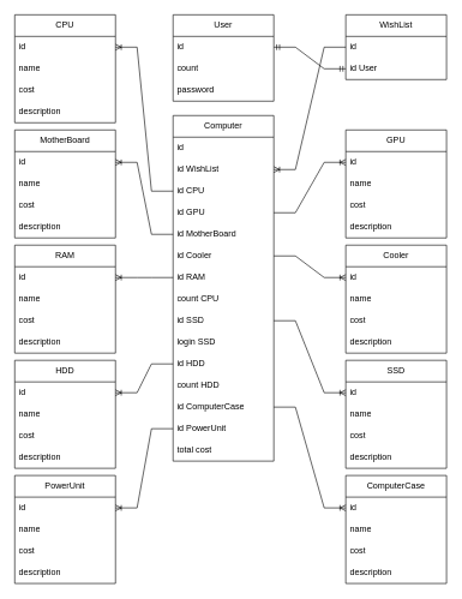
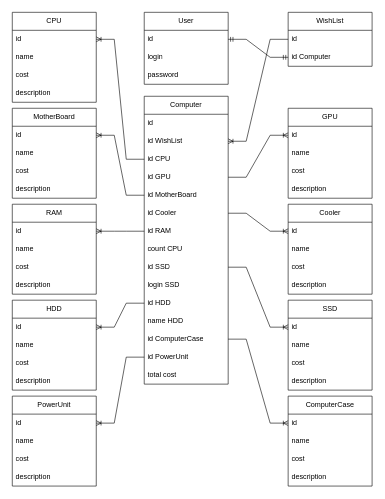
  <mxCell id="0" />
  <mxCell id="1" parent="0" />
  <mxCell id="2" value="Computer" style="swimlane;fontStyle=0;childLayout=stackLayout;horizontal=1;startSize=30;horizontalStack=0;resizeParent=1;resizeParentMax=0;resizeLast=0;collapsible=1;marginBottom=0;whiteSpace=wrap;html=1;" parent="1" vertex="1"><mxGeometry x="240" y="160" width="140" height="480" as="geometry"><mxRectangle x="550" y="140" width="90" height="30" as="alternateBounds" /></mxGeometry></mxCell>
  <mxCell id="3" value="id" style="text;strokeColor=none;fillColor=none;align=left;verticalAlign=middle;spacingLeft=4;spacingRight=4;overflow=hidden;points=[[0,0.5],[1,0.5]];portConstraint=eastwest;rotatable=0;whiteSpace=wrap;html=1;" parent="2" vertex="1"><mxGeometry y="30" width="140" height="30" as="geometry" /></mxCell>
  <mxCell id="4" value="id WishList" style="text;strokeColor=none;fillColor=none;align=left;verticalAlign=middle;spacingLeft=4;spacingRight=4;overflow=hidden;points=[[0,0.5],[1,0.5]];portConstraint=eastwest;rotatable=0;whiteSpace=wrap;html=1;" vertex="1" parent="2"><mxGeometry y="60" width="140" height="30" as="geometry" /></mxCell>
  <mxCell id="5" value="id CPU" style="text;strokeColor=none;fillColor=none;align=left;verticalAlign=middle;spacingLeft=4;spacingRight=4;overflow=hidden;points=[[0,0.5],[1,0.5]];portConstraint=eastwest;rotatable=0;whiteSpace=wrap;html=1;" parent="2" vertex="1"><mxGeometry y="90" width="140" height="30" as="geometry" /></mxCell>
  <mxCell id="6" value="id GPU" style="text;strokeColor=none;fillColor=none;align=left;verticalAlign=middle;spacingLeft=4;spacingRight=4;overflow=hidden;points=[[0,0.5],[1,0.5]];portConstraint=eastwest;rotatable=0;whiteSpace=wrap;html=1;" parent="2" vertex="1"><mxGeometry y="120" width="140" height="30" as="geometry" /></mxCell>
  <mxCell id="7" value="id MotherBoard" style="text;strokeColor=none;fillColor=none;align=left;verticalAlign=middle;spacingLeft=4;spacingRight=4;overflow=hidden;points=[[0,0.5],[1,0.5]];portConstraint=eastwest;rotatable=0;whiteSpace=wrap;html=1;" parent="2" vertex="1"><mxGeometry y="150" width="140" height="30" as="geometry" /></mxCell>
  <mxCell id="8" value="id Cooler" style="text;strokeColor=none;fillColor=none;align=left;verticalAlign=middle;spacingLeft=4;spacingRight=4;overflow=hidden;points=[[0,0.5],[1,0.5]];portConstraint=eastwest;rotatable=0;whiteSpace=wrap;html=1;" parent="2" vertex="1"><mxGeometry y="180" width="140" height="30" as="geometry" /></mxCell>
  <mxCell id="9" value="id RAM" style="text;strokeColor=none;fillColor=none;align=left;verticalAlign=middle;spacingLeft=4;spacingRight=4;overflow=hidden;points=[[0,0.5],[1,0.5]];portConstraint=eastwest;rotatable=0;whiteSpace=wrap;html=1;" parent="2" vertex="1"><mxGeometry y="210" width="140" height="30" as="geometry" /></mxCell>
  <mxCell id="10" value="count CPU" style="text;strokeColor=none;fillColor=none;align=left;verticalAlign=middle;spacingLeft=4;spacingRight=4;overflow=hidden;points=[[0,0.5],[1,0.5]];portConstraint=eastwest;rotatable=0;whiteSpace=wrap;html=1;" parent="2" vertex="1"><mxGeometry y="240" width="140" height="30" as="geometry" /></mxCell>
  <mxCell id="11" value="id SSD" style="text;strokeColor=none;fillColor=none;align=left;verticalAlign=middle;spacingLeft=4;spacingRight=4;overflow=hidden;points=[[0,0.5],[1,0.5]];portConstraint=eastwest;rotatable=0;whiteSpace=wrap;html=1;" parent="2" vertex="1"><mxGeometry y="270" width="140" height="30" as="geometry" /></mxCell>
  <mxCell id="12" value="login SSD" style="text;strokeColor=none;fillColor=none;align=left;verticalAlign=middle;spacingLeft=4;spacingRight=4;overflow=hidden;points=[[0,0.5],[1,0.5]];portConstraint=eastwest;rotatable=0;whiteSpace=wrap;html=1;" parent="2" vertex="1"><mxGeometry y="300" width="140" height="30" as="geometry" /></mxCell>
  <mxCell id="13" value="id HDD" style="text;strokeColor=none;fillColor=none;align=left;verticalAlign=middle;spacingLeft=4;spacingRight=4;overflow=hidden;points=[[0,0.5],[1,0.5]];portConstraint=eastwest;rotatable=0;whiteSpace=wrap;html=1;" parent="2" vertex="1"><mxGeometry y="330" width="140" height="30" as="geometry" /></mxCell>
- <mxCell id="14" value="count HDD" style="text;strokeColor=none;fillColor=none;align=left;verticalAlign=middle;spacingLeft=4;spacingRight=4;overflow=hidden;points=[[0,0.5],[1,0.5]];portConstraint=eastwest;rotatable=0;whiteSpace=wrap;html=1;" parent="2" vertex="1"><mxGeometry y="360" width="140" height="30" as="geometry" /></mxCell>
+ <mxCell id="14" value="name HDD" style="text;strokeColor=none;fillColor=none;align=left;verticalAlign=middle;spacingLeft=4;spacingRight=4;overflow=hidden;points=[[0,0.5],[1,0.5]];portConstraint=eastwest;rotatable=0;whiteSpace=wrap;html=1;" parent="2" vertex="1"><mxGeometry y="360" width="140" height="30" as="geometry" /></mxCell>
  <mxCell id="15" value="id ComputerCase" style="text;strokeColor=none;fillColor=none;align=left;verticalAlign=middle;spacingLeft=4;spacingRight=4;overflow=hidden;points=[[0,0.5],[1,0.5]];portConstraint=eastwest;rotatable=0;whiteSpace=wrap;html=1;" parent="2" vertex="1"><mxGeometry y="390" width="140" height="30" as="geometry" /></mxCell>
  <mxCell id="16" value="id PowerUnit" style="text;strokeColor=none;fillColor=none;align=left;verticalAlign=middle;spacingLeft=4;spacingRight=4;overflow=hidden;points=[[0,0.5],[1,0.5]];portConstraint=eastwest;rotatable=0;whiteSpace=wrap;html=1;" parent="2" vertex="1"><mxGeometry y="420" width="140" height="30" as="geometry" /></mxCell>
  <mxCell id="17" value="total cost" style="text;strokeColor=none;fillColor=none;align=left;verticalAlign=middle;spacingLeft=4;spacingRight=4;overflow=hidden;points=[[0,0.5],[1,0.5]];portConstraint=eastwest;rotatable=0;whiteSpace=wrap;html=1;" parent="2" vertex="1"><mxGeometry y="450" width="140" height="30" as="geometry" /></mxCell>
  <mxCell id="18" value="CPU" style="swimlane;fontStyle=0;childLayout=stackLayout;horizontal=1;startSize=30;horizontalStack=0;resizeParent=1;resizeParentMax=0;resizeLast=0;collapsible=1;marginBottom=0;whiteSpace=wrap;html=1;" parent="1" vertex="1"><mxGeometry x="20" y="20" width="140" height="150" as="geometry" /></mxCell>
  <mxCell id="19" value="id" style="text;strokeColor=none;fillColor=none;align=left;verticalAlign=middle;spacingLeft=4;spacingRight=4;overflow=hidden;points=[[0,0.5],[1,0.5]];portConstraint=eastwest;rotatable=0;whiteSpace=wrap;html=1;" parent="18" vertex="1"><mxGeometry y="30" width="140" height="30" as="geometry" /></mxCell>
  <mxCell id="20" value="name" style="text;strokeColor=none;fillColor=none;align=left;verticalAlign=middle;spacingLeft=4;spacingRight=4;overflow=hidden;points=[[0,0.5],[1,0.5]];portConstraint=eastwest;rotatable=0;whiteSpace=wrap;html=1;" parent="18" vertex="1"><mxGeometry y="60" width="140" height="30" as="geometry" /></mxCell>
  <mxCell id="21" value="cost" style="text;strokeColor=none;fillColor=none;align=left;verticalAlign=middle;spacingLeft=4;spacingRight=4;overflow=hidden;points=[[0,0.5],[1,0.5]];portConstraint=eastwest;rotatable=0;whiteSpace=wrap;html=1;" parent="18" vertex="1"><mxGeometry y="90" width="140" height="30" as="geometry" /></mxCell>
  <mxCell id="22" value="description" style="text;strokeColor=none;fillColor=none;align=left;verticalAlign=middle;spacingLeft=4;spacingRight=4;overflow=hidden;points=[[0,0.5],[1,0.5]];portConstraint=eastwest;rotatable=0;whiteSpace=wrap;html=1;" parent="18" vertex="1"><mxGeometry y="120" width="140" height="30" as="geometry" /></mxCell>
  <mxCell id="23" value="GPU" style="swimlane;fontStyle=0;childLayout=stackLayout;horizontal=1;startSize=30;horizontalStack=0;resizeParent=1;resizeParentMax=0;resizeLast=0;collapsible=1;marginBottom=0;whiteSpace=wrap;html=1;" parent="1" vertex="1"><mxGeometry x="480" y="180" width="140" height="150" as="geometry" /></mxCell>
  <mxCell id="24" value="id" style="text;strokeColor=none;fillColor=none;align=left;verticalAlign=middle;spacingLeft=4;spacingRight=4;overflow=hidden;points=[[0,0.5],[1,0.5]];portConstraint=eastwest;rotatable=0;whiteSpace=wrap;html=1;" parent="23" vertex="1"><mxGeometry y="30" width="140" height="30" as="geometry" /></mxCell>
  <mxCell id="25" value="name" style="text;strokeColor=none;fillColor=none;align=left;verticalAlign=middle;spacingLeft=4;spacingRight=4;overflow=hidden;points=[[0,0.5],[1,0.5]];portConstraint=eastwest;rotatable=0;whiteSpace=wrap;html=1;" parent="23" vertex="1"><mxGeometry y="60" width="140" height="30" as="geometry" /></mxCell>
  <mxCell id="26" value="cost" style="text;strokeColor=none;fillColor=none;align=left;verticalAlign=middle;spacingLeft=4;spacingRight=4;overflow=hidden;points=[[0,0.5],[1,0.5]];portConstraint=eastwest;rotatable=0;whiteSpace=wrap;html=1;" parent="23" vertex="1"><mxGeometry y="90" width="140" height="30" as="geometry" /></mxCell>
  <mxCell id="27" value="description" style="text;strokeColor=none;fillColor=none;align=left;verticalAlign=middle;spacingLeft=4;spacingRight=4;overflow=hidden;points=[[0,0.5],[1,0.5]];portConstraint=eastwest;rotatable=0;whiteSpace=wrap;html=1;" parent="23" vertex="1"><mxGeometry y="120" width="140" height="30" as="geometry" /></mxCell>
  <mxCell id="28" value="MotherBoard" style="swimlane;fontStyle=0;childLayout=stackLayout;horizontal=1;startSize=30;horizontalStack=0;resizeParent=1;resizeParentMax=0;resizeLast=0;collapsible=1;marginBottom=0;whiteSpace=wrap;html=1;" parent="1" vertex="1"><mxGeometry x="20" y="180" width="140" height="150" as="geometry" /></mxCell>
  <mxCell id="29" value="id" style="text;strokeColor=none;fillColor=none;align=left;verticalAlign=middle;spacingLeft=4;spacingRight=4;overflow=hidden;points=[[0,0.5],[1,0.5]];portConstraint=eastwest;rotatable=0;whiteSpace=wrap;html=1;" parent="28" vertex="1"><mxGeometry y="30" width="140" height="30" as="geometry" /></mxCell>
  <mxCell id="30" value="name" style="text;strokeColor=none;fillColor=none;align=left;verticalAlign=middle;spacingLeft=4;spacingRight=4;overflow=hidden;points=[[0,0.5],[1,0.5]];portConstraint=eastwest;rotatable=0;whiteSpace=wrap;html=1;" parent="28" vertex="1"><mxGeometry y="60" width="140" height="30" as="geometry" /></mxCell>
  <mxCell id="31" value="cost" style="text;strokeColor=none;fillColor=none;align=left;verticalAlign=middle;spacingLeft=4;spacingRight=4;overflow=hidden;points=[[0,0.5],[1,0.5]];portConstraint=eastwest;rotatable=0;whiteSpace=wrap;html=1;" parent="28" vertex="1"><mxGeometry y="90" width="140" height="30" as="geometry" /></mxCell>
  <mxCell id="32" value="description" style="text;strokeColor=none;fillColor=none;align=left;verticalAlign=middle;spacingLeft=4;spacingRight=4;overflow=hidden;points=[[0,0.5],[1,0.5]];portConstraint=eastwest;rotatable=0;whiteSpace=wrap;html=1;" parent="28" vertex="1"><mxGeometry y="120" width="140" height="30" as="geometry" /></mxCell>
  <mxCell id="33" value="Cooler" style="swimlane;fontStyle=0;childLayout=stackLayout;horizontal=1;startSize=30;horizontalStack=0;resizeParent=1;resizeParentMax=0;resizeLast=0;collapsible=1;marginBottom=0;whiteSpace=wrap;html=1;" parent="1" vertex="1"><mxGeometry x="480" y="340" width="140" height="150" as="geometry" /></mxCell>
  <mxCell id="34" value="id" style="text;strokeColor=none;fillColor=none;align=left;verticalAlign=middle;spacingLeft=4;spacingRight=4;overflow=hidden;points=[[0,0.5],[1,0.5]];portConstraint=eastwest;rotatable=0;whiteSpace=wrap;html=1;" parent="33" vertex="1"><mxGeometry y="30" width="140" height="30" as="geometry" /></mxCell>
  <mxCell id="35" value="name" style="text;strokeColor=none;fillColor=none;align=left;verticalAlign=middle;spacingLeft=4;spacingRight=4;overflow=hidden;points=[[0,0.5],[1,0.5]];portConstraint=eastwest;rotatable=0;whiteSpace=wrap;html=1;" parent="33" vertex="1"><mxGeometry y="60" width="140" height="30" as="geometry" /></mxCell>
  <mxCell id="36" value="cost" style="text;strokeColor=none;fillColor=none;align=left;verticalAlign=middle;spacingLeft=4;spacingRight=4;overflow=hidden;points=[[0,0.5],[1,0.5]];portConstraint=eastwest;rotatable=0;whiteSpace=wrap;html=1;" parent="33" vertex="1"><mxGeometry y="90" width="140" height="30" as="geometry" /></mxCell>
  <mxCell id="37" value="description" style="text;strokeColor=none;fillColor=none;align=left;verticalAlign=middle;spacingLeft=4;spacingRight=4;overflow=hidden;points=[[0,0.5],[1,0.5]];portConstraint=eastwest;rotatable=0;whiteSpace=wrap;html=1;" parent="33" vertex="1"><mxGeometry y="120" width="140" height="30" as="geometry" /></mxCell>
  <mxCell id="38" value="RAM" style="swimlane;fontStyle=0;childLayout=stackLayout;horizontal=1;startSize=30;horizontalStack=0;resizeParent=1;resizeParentMax=0;resizeLast=0;collapsible=1;marginBottom=0;whiteSpace=wrap;html=1;" parent="1" vertex="1"><mxGeometry x="20" y="340" width="140" height="150" as="geometry" /></mxCell>
  <mxCell id="39" value="id" style="text;strokeColor=none;fillColor=none;align=left;verticalAlign=middle;spacingLeft=4;spacingRight=4;overflow=hidden;points=[[0,0.5],[1,0.5]];portConstraint=eastwest;rotatable=0;whiteSpace=wrap;html=1;" parent="38" vertex="1"><mxGeometry y="30" width="140" height="30" as="geometry" /></mxCell>
  <mxCell id="40" value="name" style="text;strokeColor=none;fillColor=none;align=left;verticalAlign=middle;spacingLeft=4;spacingRight=4;overflow=hidden;points=[[0,0.5],[1,0.5]];portConstraint=eastwest;rotatable=0;whiteSpace=wrap;html=1;" parent="38" vertex="1"><mxGeometry y="60" width="140" height="30" as="geometry" /></mxCell>
  <mxCell id="41" value="cost" style="text;strokeColor=none;fillColor=none;align=left;verticalAlign=middle;spacingLeft=4;spacingRight=4;overflow=hidden;points=[[0,0.5],[1,0.5]];portConstraint=eastwest;rotatable=0;whiteSpace=wrap;html=1;" parent="38" vertex="1"><mxGeometry y="90" width="140" height="30" as="geometry" /></mxCell>
  <mxCell id="42" value="description" style="text;strokeColor=none;fillColor=none;align=left;verticalAlign=middle;spacingLeft=4;spacingRight=4;overflow=hidden;points=[[0,0.5],[1,0.5]];portConstraint=eastwest;rotatable=0;whiteSpace=wrap;html=1;" parent="38" vertex="1"><mxGeometry y="120" width="140" height="30" as="geometry" /></mxCell>
  <mxCell id="43" value="SSD" style="swimlane;fontStyle=0;childLayout=stackLayout;horizontal=1;startSize=30;horizontalStack=0;resizeParent=1;resizeParentMax=0;resizeLast=0;collapsible=1;marginBottom=0;whiteSpace=wrap;html=1;" parent="1" vertex="1"><mxGeometry x="480" y="500" width="140" height="150" as="geometry" /></mxCell>
  <mxCell id="44" value="id" style="text;strokeColor=none;fillColor=none;align=left;verticalAlign=middle;spacingLeft=4;spacingRight=4;overflow=hidden;points=[[0,0.5],[1,0.5]];portConstraint=eastwest;rotatable=0;whiteSpace=wrap;html=1;" parent="43" vertex="1"><mxGeometry y="30" width="140" height="30" as="geometry" /></mxCell>
  <mxCell id="45" value="name" style="text;strokeColor=none;fillColor=none;align=left;verticalAlign=middle;spacingLeft=4;spacingRight=4;overflow=hidden;points=[[0,0.5],[1,0.5]];portConstraint=eastwest;rotatable=0;whiteSpace=wrap;html=1;" parent="43" vertex="1"><mxGeometry y="60" width="140" height="30" as="geometry" /></mxCell>
  <mxCell id="46" value="cost" style="text;strokeColor=none;fillColor=none;align=left;verticalAlign=middle;spacingLeft=4;spacingRight=4;overflow=hidden;points=[[0,0.5],[1,0.5]];portConstraint=eastwest;rotatable=0;whiteSpace=wrap;html=1;" parent="43" vertex="1"><mxGeometry y="90" width="140" height="30" as="geometry" /></mxCell>
  <mxCell id="47" value="description" style="text;strokeColor=none;fillColor=none;align=left;verticalAlign=middle;spacingLeft=4;spacingRight=4;overflow=hidden;points=[[0,0.5],[1,0.5]];portConstraint=eastwest;rotatable=0;whiteSpace=wrap;html=1;" parent="43" vertex="1"><mxGeometry y="120" width="140" height="30" as="geometry" /></mxCell>
  <mxCell id="48" value="HDD" style="swimlane;fontStyle=0;childLayout=stackLayout;horizontal=1;startSize=30;horizontalStack=0;resizeParent=1;resizeParentMax=0;resizeLast=0;collapsible=1;marginBottom=0;whiteSpace=wrap;html=1;" parent="1" vertex="1"><mxGeometry x="20" y="500" width="140" height="150" as="geometry" /></mxCell>
  <mxCell id="49" value="id" style="text;strokeColor=none;fillColor=none;align=left;verticalAlign=middle;spacingLeft=4;spacingRight=4;overflow=hidden;points=[[0,0.5],[1,0.5]];portConstraint=eastwest;rotatable=0;whiteSpace=wrap;html=1;" parent="48" vertex="1"><mxGeometry y="30" width="140" height="30" as="geometry" /></mxCell>
  <mxCell id="50" value="name" style="text;strokeColor=none;fillColor=none;align=left;verticalAlign=middle;spacingLeft=4;spacingRight=4;overflow=hidden;points=[[0,0.5],[1,0.5]];portConstraint=eastwest;rotatable=0;whiteSpace=wrap;html=1;" parent="48" vertex="1"><mxGeometry y="60" width="140" height="30" as="geometry" /></mxCell>
  <mxCell id="51" value="cost" style="text;strokeColor=none;fillColor=none;align=left;verticalAlign=middle;spacingLeft=4;spacingRight=4;overflow=hidden;points=[[0,0.5],[1,0.5]];portConstraint=eastwest;rotatable=0;whiteSpace=wrap;html=1;" parent="48" vertex="1"><mxGeometry y="90" width="140" height="30" as="geometry" /></mxCell>
  <mxCell id="52" value="description" style="text;strokeColor=none;fillColor=none;align=left;verticalAlign=middle;spacingLeft=4;spacingRight=4;overflow=hidden;points=[[0,0.5],[1,0.5]];portConstraint=eastwest;rotatable=0;whiteSpace=wrap;html=1;" parent="48" vertex="1"><mxGeometry y="120" width="140" height="30" as="geometry" /></mxCell>
  <mxCell id="53" value="ComputerCase" style="swimlane;fontStyle=0;childLayout=stackLayout;horizontal=1;startSize=30;horizontalStack=0;resizeParent=1;resizeParentMax=0;resizeLast=0;collapsible=1;marginBottom=0;whiteSpace=wrap;html=1;" parent="1" vertex="1"><mxGeometry x="480" y="660" width="140" height="150" as="geometry" /></mxCell>
  <mxCell id="54" value="id" style="text;strokeColor=none;fillColor=none;align=left;verticalAlign=middle;spacingLeft=4;spacingRight=4;overflow=hidden;points=[[0,0.5],[1,0.5]];portConstraint=eastwest;rotatable=0;whiteSpace=wrap;html=1;" parent="53" vertex="1"><mxGeometry y="30" width="140" height="30" as="geometry" /></mxCell>
  <mxCell id="55" value="name" style="text;strokeColor=none;fillColor=none;align=left;verticalAlign=middle;spacingLeft=4;spacingRight=4;overflow=hidden;points=[[0,0.5],[1,0.5]];portConstraint=eastwest;rotatable=0;whiteSpace=wrap;html=1;" parent="53" vertex="1"><mxGeometry y="60" width="140" height="30" as="geometry" /></mxCell>
  <mxCell id="56" value="cost" style="text;strokeColor=none;fillColor=none;align=left;verticalAlign=middle;spacingLeft=4;spacingRight=4;overflow=hidden;points=[[0,0.5],[1,0.5]];portConstraint=eastwest;rotatable=0;whiteSpace=wrap;html=1;" parent="53" vertex="1"><mxGeometry y="90" width="140" height="30" as="geometry" /></mxCell>
  <mxCell id="57" value="description" style="text;strokeColor=none;fillColor=none;align=left;verticalAlign=middle;spacingLeft=4;spacingRight=4;overflow=hidden;points=[[0,0.5],[1,0.5]];portConstraint=eastwest;rotatable=0;whiteSpace=wrap;html=1;" parent="53" vertex="1"><mxGeometry y="120" width="140" height="30" as="geometry" /></mxCell>
  <mxCell id="58" value="PowerUnit" style="swimlane;fontStyle=0;childLayout=stackLayout;horizontal=1;startSize=30;horizontalStack=0;resizeParent=1;resizeParentMax=0;resizeLast=0;collapsible=1;marginBottom=0;whiteSpace=wrap;html=1;" parent="1" vertex="1"><mxGeometry x="20" y="660" width="140" height="150" as="geometry" /></mxCell>
  <mxCell id="59" value="id" style="text;strokeColor=none;fillColor=none;align=left;verticalAlign=middle;spacingLeft=4;spacingRight=4;overflow=hidden;points=[[0,0.5],[1,0.5]];portConstraint=eastwest;rotatable=0;whiteSpace=wrap;html=1;" parent="58" vertex="1"><mxGeometry y="30" width="140" height="30" as="geometry" /></mxCell>
  <mxCell id="60" value="name" style="text;strokeColor=none;fillColor=none;align=left;verticalAlign=middle;spacingLeft=4;spacingRight=4;overflow=hidden;points=[[0,0.5],[1,0.5]];portConstraint=eastwest;rotatable=0;whiteSpace=wrap;html=1;" parent="58" vertex="1"><mxGeometry y="60" width="140" height="30" as="geometry" /></mxCell>
  <mxCell id="61" value="cost" style="text;strokeColor=none;fillColor=none;align=left;verticalAlign=middle;spacingLeft=4;spacingRight=4;overflow=hidden;points=[[0,0.5],[1,0.5]];portConstraint=eastwest;rotatable=0;whiteSpace=wrap;html=1;" parent="58" vertex="1"><mxGeometry y="90" width="140" height="30" as="geometry" /></mxCell>
  <mxCell id="62" value="description" style="text;strokeColor=none;fillColor=none;align=left;verticalAlign=middle;spacingLeft=4;spacingRight=4;overflow=hidden;points=[[0,0.5],[1,0.5]];portConstraint=eastwest;rotatable=0;whiteSpace=wrap;html=1;" parent="58" vertex="1"><mxGeometry y="120" width="140" height="30" as="geometry" /></mxCell>
  <mxCell id="63" value="User" style="swimlane;fontStyle=0;childLayout=stackLayout;horizontal=1;startSize=30;horizontalStack=0;resizeParent=1;resizeParentMax=0;resizeLast=0;collapsible=1;marginBottom=0;whiteSpace=wrap;html=1;" parent="1" vertex="1"><mxGeometry x="240" y="20" width="140" height="120" as="geometry" /></mxCell>
  <mxCell id="64" value="id" style="text;strokeColor=none;fillColor=none;align=left;verticalAlign=middle;spacingLeft=4;spacingRight=4;overflow=hidden;points=[[0,0.5],[1,0.5]];portConstraint=eastwest;rotatable=0;whiteSpace=wrap;html=1;" parent="63" vertex="1"><mxGeometry y="30" width="140" height="30" as="geometry" /></mxCell>
- <mxCell id="65" value="count" style="text;strokeColor=none;fillColor=none;align=left;verticalAlign=middle;spacingLeft=4;spacingRight=4;overflow=hidden;points=[[0,0.5],[1,0.5]];portConstraint=eastwest;rotatable=0;whiteSpace=wrap;html=1;" parent="63" vertex="1"><mxGeometry y="60" width="140" height="30" as="geometry" /></mxCell>
+ <mxCell id="65" value="login" style="text;strokeColor=none;fillColor=none;align=left;verticalAlign=middle;spacingLeft=4;spacingRight=4;overflow=hidden;points=[[0,0.5],[1,0.5]];portConstraint=eastwest;rotatable=0;whiteSpace=wrap;html=1;" parent="63" vertex="1"><mxGeometry y="60" width="140" height="30" as="geometry" /></mxCell>
  <mxCell id="66" value="password" style="text;strokeColor=none;fillColor=none;align=left;verticalAlign=middle;spacingLeft=4;spacingRight=4;overflow=hidden;points=[[0,0.5],[1,0.5]];portConstraint=eastwest;rotatable=0;whiteSpace=wrap;html=1;" parent="63" vertex="1"><mxGeometry y="90" width="140" height="30" as="geometry" /></mxCell>
  <mxCell id="67" value="WishList" style="swimlane;fontStyle=0;childLayout=stackLayout;horizontal=1;startSize=30;horizontalStack=0;resizeParent=1;resizeParentMax=0;resizeLast=0;collapsible=1;marginBottom=0;whiteSpace=wrap;html=1;" parent="1" vertex="1"><mxGeometry x="480" y="20" width="140" height="90" as="geometry" /></mxCell>
  <mxCell id="68" value="id" style="text;strokeColor=none;fillColor=none;align=left;verticalAlign=middle;spacingLeft=4;spacingRight=4;overflow=hidden;points=[[0,0.5],[1,0.5]];portConstraint=eastwest;rotatable=0;whiteSpace=wrap;html=1;" parent="67" vertex="1"><mxGeometry y="30" width="140" height="30" as="geometry" /></mxCell>
- <mxCell id="69" value="id User" style="text;strokeColor=none;fillColor=none;align=left;verticalAlign=middle;spacingLeft=4;spacingRight=4;overflow=hidden;points=[[0,0.5],[1,0.5]];portConstraint=eastwest;rotatable=0;whiteSpace=wrap;html=1;" parent="67" vertex="1"><mxGeometry y="60" width="140" height="30" as="geometry" /></mxCell>
+ <mxCell id="69" value="id Computer" style="text;strokeColor=none;fillColor=none;align=left;verticalAlign=middle;spacingLeft=4;spacingRight=4;overflow=hidden;points=[[0,0.5],[1,0.5]];portConstraint=eastwest;rotatable=0;whiteSpace=wrap;html=1;" parent="67" vertex="1"><mxGeometry y="60" width="140" height="30" as="geometry" /></mxCell>
  <mxCell id="70" value="" style="edgeStyle=entityRelationEdgeStyle;fontSize=12;html=1;endArrow=ERoneToMany;rounded=0;exitX=0;exitY=0.5;exitDx=0;exitDy=0;entryX=1;entryY=0.5;entryDx=0;entryDy=0;" parent="1" source="5" target="19" edge="1"><mxGeometry width="100" height="100" relative="1" as="geometry"><mxPoint x="140" y="330" as="sourcePoint" /><mxPoint x="240" y="230" as="targetPoint" /></mxGeometry></mxCell>
  <mxCell id="71" value="" style="edgeStyle=entityRelationEdgeStyle;fontSize=12;html=1;endArrow=ERoneToMany;rounded=0;exitX=1;exitY=0.5;exitDx=0;exitDy=0;entryX=0;entryY=0.5;entryDx=0;entryDy=0;" parent="1" source="6" target="24" edge="1"><mxGeometry width="100" height="100" relative="1" as="geometry"><mxPoint x="230" y="325" as="sourcePoint" /><mxPoint x="120" y="280" as="targetPoint" /></mxGeometry></mxCell>
  <mxCell id="72" value="" style="edgeStyle=entityRelationEdgeStyle;fontSize=12;html=1;endArrow=ERoneToMany;rounded=0;exitX=0;exitY=0.5;exitDx=0;exitDy=0;entryX=1;entryY=0.5;entryDx=0;entryDy=0;" parent="1" source="7" target="29" edge="1"><mxGeometry width="100" height="100" relative="1" as="geometry"><mxPoint x="240" y="595" as="sourcePoint" /><mxPoint x="130" y="550" as="targetPoint" /></mxGeometry></mxCell>
  <mxCell id="73" value="" style="edgeStyle=entityRelationEdgeStyle;fontSize=12;html=1;endArrow=ERoneToMany;rounded=0;entryX=0;entryY=0.5;entryDx=0;entryDy=0;exitX=1;exitY=0.5;exitDx=0;exitDy=0;" parent="1" source="8" target="34" edge="1"><mxGeometry width="100" height="100" relative="1" as="geometry"><mxPoint x="460" y="390" as="sourcePoint" /><mxPoint x="160" y="260" as="targetPoint" /></mxGeometry></mxCell>
  <mxCell id="74" value="" style="edgeStyle=entityRelationEdgeStyle;fontSize=12;html=1;endArrow=ERoneToMany;rounded=0;exitX=0;exitY=0.5;exitDx=0;exitDy=0;entryX=1;entryY=0.5;entryDx=0;entryDy=0;" parent="1" source="9" target="39" edge="1"><mxGeometry width="100" height="100" relative="1" as="geometry"><mxPoint x="280" y="315" as="sourcePoint" /><mxPoint x="170" y="270" as="targetPoint" /><Array as="points"><mxPoint x="190" y="400" /><mxPoint x="170" y="450" /></Array></mxGeometry></mxCell>
  <mxCell id="75" value="" style="edgeStyle=entityRelationEdgeStyle;fontSize=12;html=1;endArrow=ERoneToMany;rounded=0;entryX=0;entryY=0.5;entryDx=0;entryDy=0;exitX=1;exitY=0.5;exitDx=0;exitDy=0;" parent="1" source="11" target="44" edge="1"><mxGeometry width="100" height="100" relative="1" as="geometry"><mxPoint x="630" y="650" as="sourcePoint" /><mxPoint x="960" y="755" as="targetPoint" /></mxGeometry></mxCell>
  <mxCell id="76" value="" style="edgeStyle=entityRelationEdgeStyle;fontSize=12;html=1;endArrow=ERoneToMany;rounded=0;exitX=0;exitY=0.5;exitDx=0;exitDy=0;entryX=1;entryY=0.5;entryDx=0;entryDy=0;" parent="1" source="13" target="49" edge="1"><mxGeometry width="100" height="100" relative="1" as="geometry"><mxPoint x="300" y="335" as="sourcePoint" /><mxPoint x="190" y="290" as="targetPoint" /></mxGeometry></mxCell>
  <mxCell id="77" value="" style="edgeStyle=entityRelationEdgeStyle;fontSize=12;html=1;endArrow=ERoneToMany;rounded=0;exitX=1;exitY=0.5;exitDx=0;exitDy=0;entryX=0;entryY=0.5;entryDx=0;entryDy=0;" parent="1" source="15" target="54" edge="1"><mxGeometry width="100" height="100" relative="1" as="geometry"><mxPoint x="310" y="345" as="sourcePoint" /><mxPoint x="200" y="300" as="targetPoint" /></mxGeometry></mxCell>
  <mxCell id="78" value="" style="edgeStyle=entityRelationEdgeStyle;fontSize=12;html=1;endArrow=ERoneToMany;rounded=0;exitX=0;exitY=0.5;exitDx=0;exitDy=0;entryX=1;entryY=0.5;entryDx=0;entryDy=0;" parent="1" source="16" target="59" edge="1"><mxGeometry width="100" height="100" relative="1" as="geometry"><mxPoint x="320" y="355" as="sourcePoint" /><mxPoint x="210" y="310" as="targetPoint" /></mxGeometry></mxCell>
  <mxCell id="79" value="" style="edgeStyle=entityRelationEdgeStyle;fontSize=12;html=1;endArrow=ERoneToMany;rounded=0;exitX=0;exitY=0.5;exitDx=0;exitDy=0;entryX=1;entryY=0.5;entryDx=0;entryDy=0;" edge="1" parent="1" source="68" target="4"><mxGeometry width="100" height="100" relative="1" as="geometry"><mxPoint x="870" y="310" as="sourcePoint" /><mxPoint x="790" y="110" as="targetPoint" /></mxGeometry></mxCell>
  <mxCell id="80" value="" style="edgeStyle=entityRelationEdgeStyle;fontSize=12;html=1;endArrow=ERmandOne;startArrow=ERmandOne;rounded=0;exitX=1;exitY=0.5;exitDx=0;exitDy=0;entryX=0;entryY=0.5;entryDx=0;entryDy=0;" edge="1" parent="1" source="64" target="69"><mxGeometry width="100" height="100" relative="1" as="geometry"><mxPoint x="660" y="380" as="sourcePoint" /><mxPoint x="760" y="280" as="targetPoint" /></mxGeometry></mxCell>
